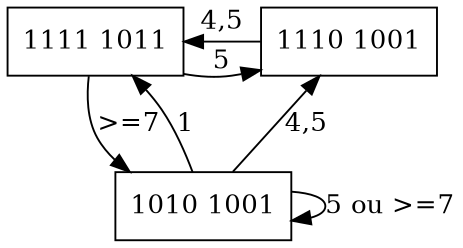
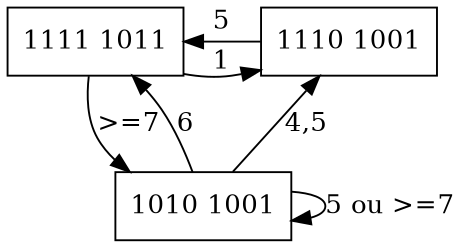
  digraph {
    node [shape=box]
    edge [weight=1]
    n1 [label="1111&#92; 1011"]
    n2 [label="1110&#92; 1001"]
    n3 [label="1010&#92; 1001"]
    subgraph sub_1 {
      rank=same
      n1
      n2
    }
    subgraph sub_2 {
      rank=same
      n3
    }
-   n1 -> n2 [label=5]
+   n1 -> n2 [label=1]
    n1 -> n3 [label=">=7"]
-   n2 -> n1 [label="4,5"]
-   n3 -> n1 [label=1]
+   n2 -> n1 [label=5]
+   n3 -> n1 [label=6]
    n3 -> n2 [label="4,5"]
    n3 -> n3 [label="5 ou >=7"]
  }
